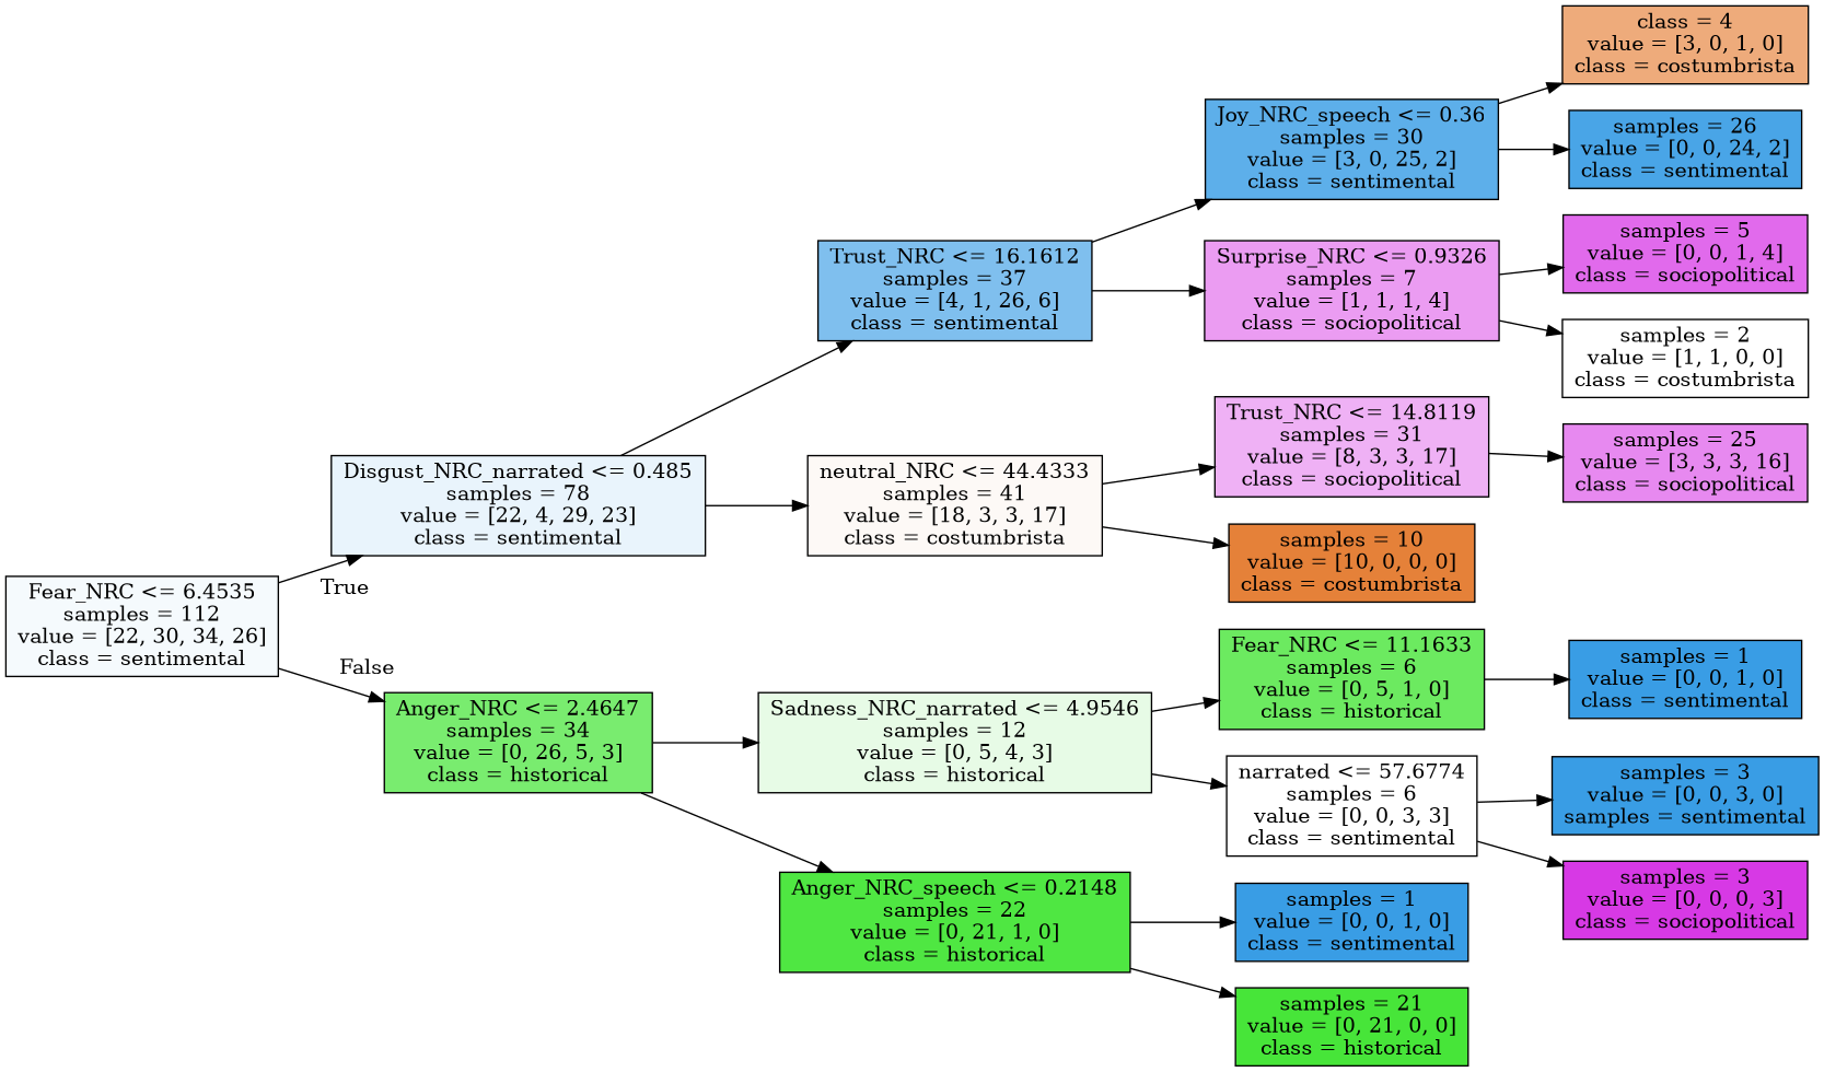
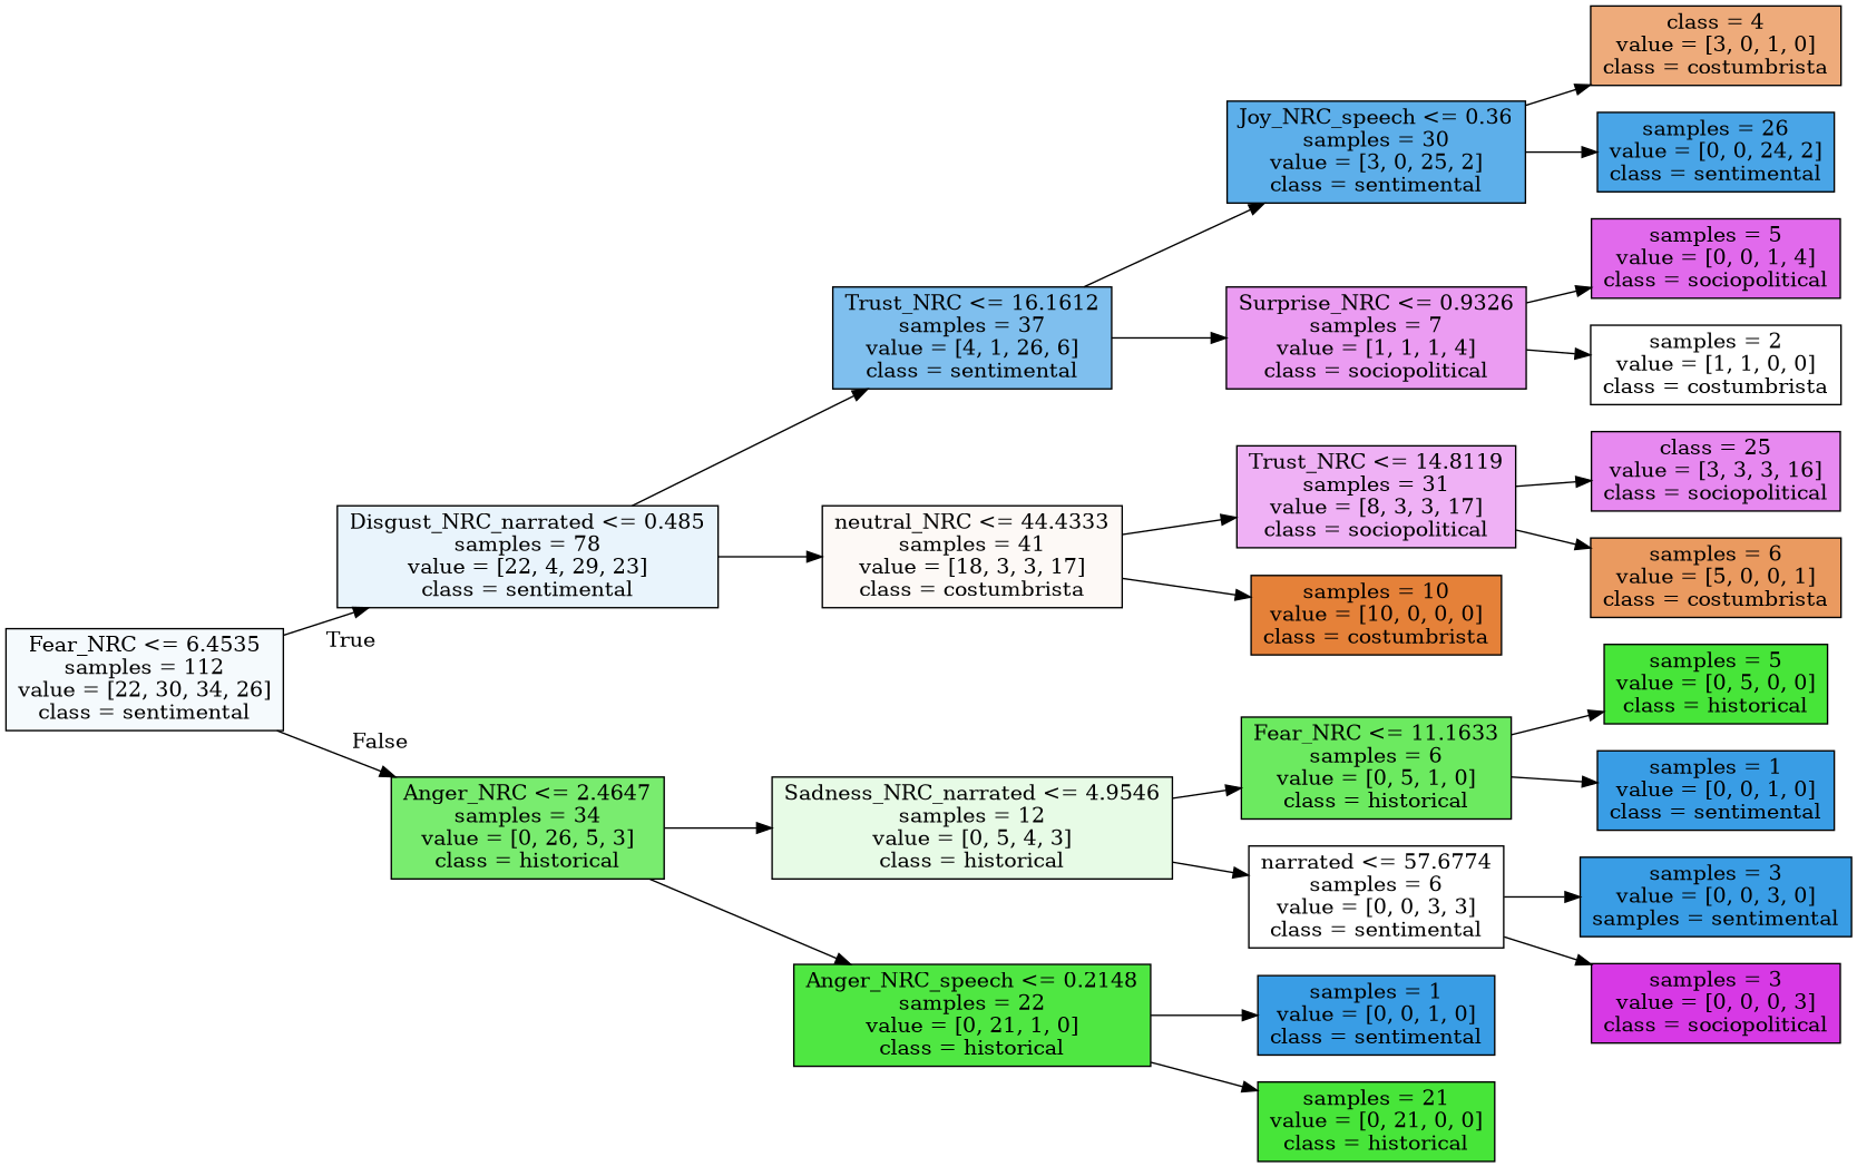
  digraph {
    rankdir=LR
    node [color=black fillcolor="#399de5ff" shape=box style=filled]
    n1 [fillcolor="#399de50c" label="Fear_NRC <= 6.4535\nsamples = 112\nvalue = [22, 30, 34, 26]\nclass = sentimental"]
    n2 [fillcolor="#399de51c" label="Disgust_NRC_narrated <= 0.485\nsamples = 78\nvalue = [22, 4, 29, 23]\nclass = sentimental"]
    n3 [fillcolor="#47e539b9" label="Anger_NRC <= 2.4647\nsamples = 34\nvalue = [0, 26, 5, 3]\nclass = historical"]
    n4 [fillcolor="#399de5a5" label="Trust_NRC <= 16.1612\nsamples = 37\nvalue = [4, 1, 26, 6]\nclass = sentimental"]
    n5 [fillcolor="#e581390b" label="neutral_NRC <= 44.4333\nsamples = 41\nvalue = [18, 3, 3, 17]\nclass = costumbrista"]
    n6 [fillcolor="#47e53920" label="Sadness_NRC_narrated <= 4.9546\nsamples = 12\nvalue = [0, 5, 4, 3]\nclass = historical"]
    n7 [fillcolor="#47e539f3" label="Anger_NRC_speech <= 0.2148\nsamples = 22\nvalue = [0, 21, 1, 0]\nclass = historical"]
    n8 [fillcolor="#399de5d0" label="Joy_NRC_speech <= 0.36\nsamples = 30\nvalue = [3, 0, 25, 2]\nclass = sentimental"]
    n9 [fillcolor="#d739e57f" label="Surprise_NRC <= 0.9326\nsamples = 7\nvalue = [1, 1, 1, 4]\nclass = sociopolitical"]
    n10 [fillcolor="#d739e564" label="Trust_NRC <= 14.8119\nsamples = 31\nvalue = [8, 3, 3, 17]\nclass = sociopolitical"]
    n11 [fillcolor="#e58139ff" label="samples = 10\nvalue = [10, 0, 0, 0]\nclass = costumbrista"]
    n12 [fillcolor="#e58139aa" label="class = 4\nvalue = [3, 0, 1, 0]\nclass = costumbrista"]
    n13 [fillcolor="#399de5ea" label="samples = 26\nvalue = [0, 0, 24, 2]\nclass = sentimental"]
    n14 [fillcolor="#d739e5bf" label="samples = 5\nvalue = [0, 0, 1, 4]\nclass = sociopolitical"]
    n15 [fillcolor="#e5813900" label="samples = 2\nvalue = [1, 1, 0, 0]\nclass = costumbrista"]
-   n16 [fillcolor="#d739e597" label="samples = 25\nvalue = [3, 3, 3, 16]\nclass = sociopolitical"]
+   n16 [fillcolor="#d739e597" label="class = 25\nvalue = [3, 3, 3, 16]\nclass = sociopolitical"]
+   n17 [fillcolor="#e58139cc" label="samples = 6\nvalue = [5, 0, 0, 1]\nclass = costumbrista"]
    n18 [fillcolor="#47e539cc" label="Fear_NRC <= 11.1633\nsamples = 6\nvalue = [0, 5, 1, 0]\nclass = historical"]
    n19 [fillcolor="#399de500" label="narrated <= 57.6774\nsamples = 6\nvalue = [0, 0, 3, 3]\nclass = sentimental"]
    n20 [label="samples = 1\nvalue = [0, 0, 1, 0]\nclass = sentimental"]
    n21 [fillcolor="#47e539ff" label="samples = 21\nvalue = [0, 21, 0, 0]\nclass = historical"]
+   n22 [fillcolor="#47e539ff" label="samples = 5\nvalue = [0, 5, 0, 0]\nclass = historical"]
    n23 [label="samples = 1\nvalue = [0, 0, 1, 0]\nclass = sentimental"]
    n24 [label="samples = 3\nvalue = [0, 0, 3, 0]\nsamples = sentimental"]
    n25 [fillcolor="#d739e5ff" label="samples = 3\nvalue = [0, 0, 0, 3]\nclass = sociopolitical"]
    n1 -> n2 [headlabel=True labelangle=45 labeldistance=2.5]
    n1 -> n3 [headlabel=False labelangle=-45 labeldistance=2.5]
    n2 -> n4
    n2 -> n5
    n3 -> n6
    n3 -> n7
    n4 -> n8
    n4 -> n9
    n5 -> n10
    n5 -> n11
    n6 -> n18
    n6 -> n19
    n7 -> n20
    n7 -> n21
    n8 -> n12
    n8 -> n13
    n9 -> n14
    n9 -> n15
    n10 -> n16
+   n10 -> n17
+   n18 -> n22
    n18 -> n23
    n19 -> n24
    n19 -> n25
  }
